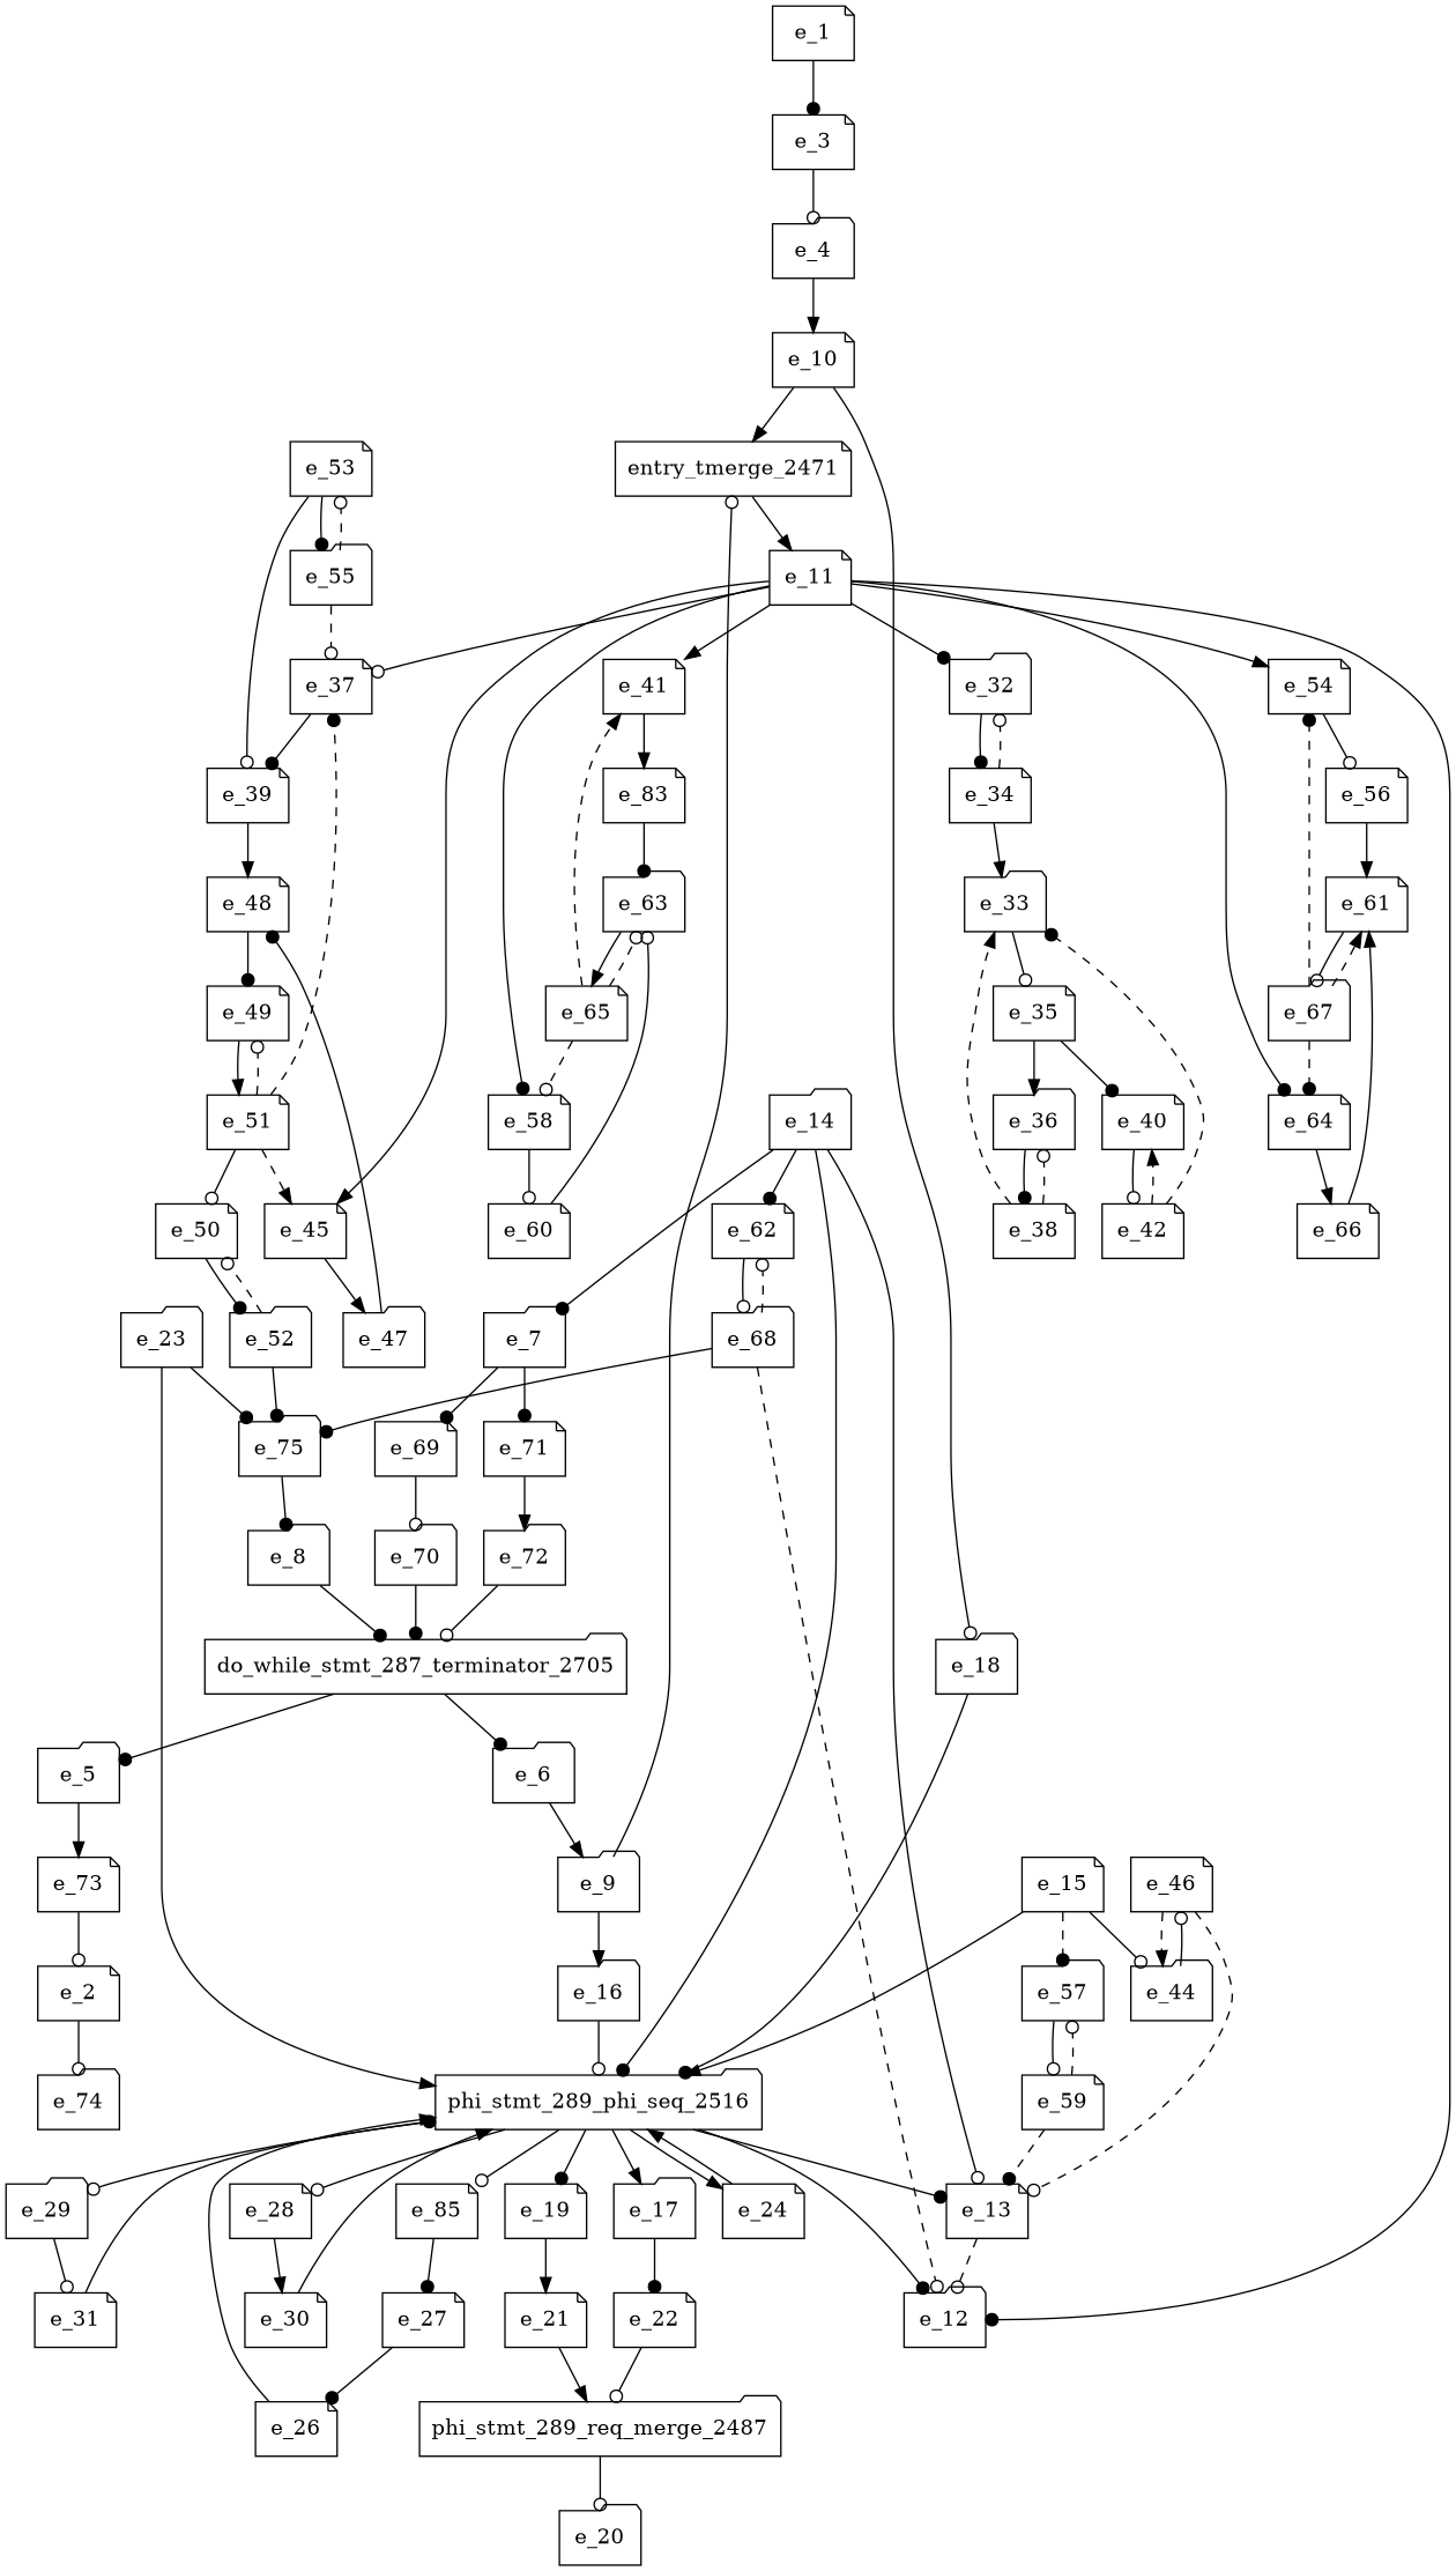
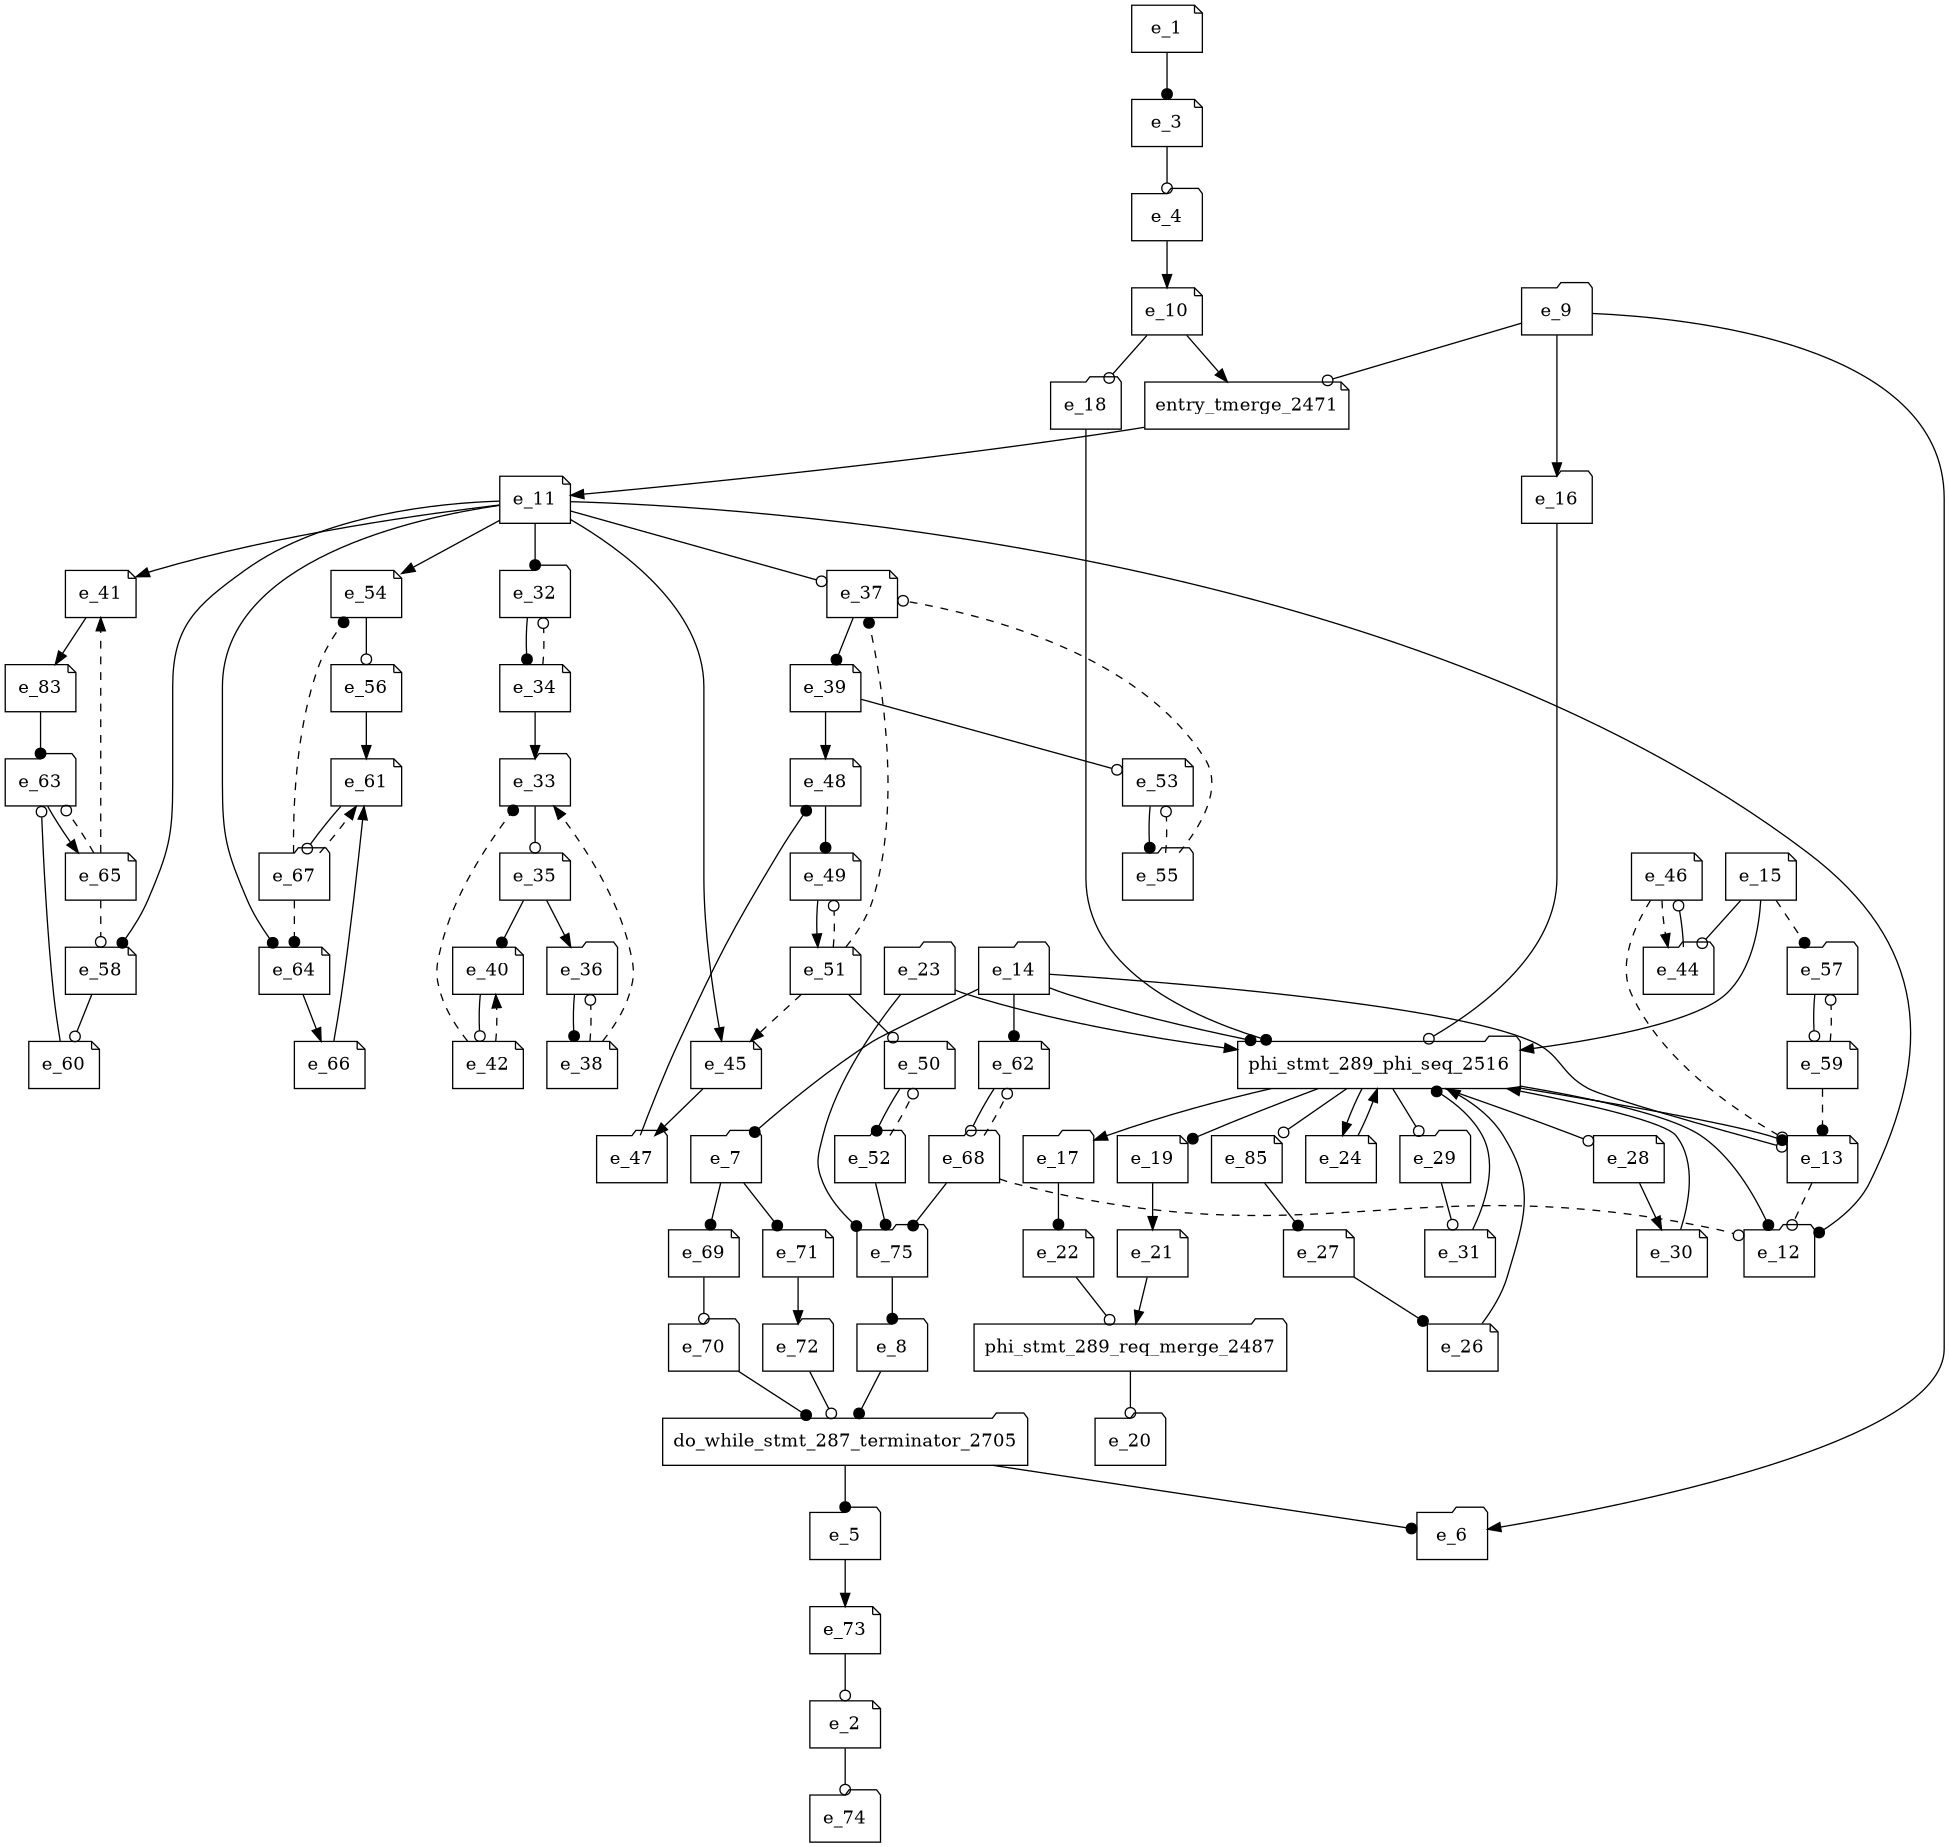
  digraph {
    node [shape=note]
    edge [arrowhead=dot]
    e_1
    e_3
    e_4 [shape=folder]
    e_74 [shape=folder]
    e_2
    e_10
    entry_tmerge_2471
    e_18 [shape=folder]
    e_5 [shape=folder]
    e_73
    e_6 [shape=folder]
    e_9 [shape=folder]
    e_16 [shape=folder]
    e_7 [shape=folder]
    e_69
    e_71
    e_70 [shape=folder]
    e_72 [shape=folder]
    e_8 [shape=folder]
    do_while_stmt_287_terminator_2705 [shape=folder]
    phi_stmt_289_phi_seq_2516 [shape=folder]
    e_11
    e_12 [shape=folder]
    e_32 [shape=folder]
    e_37
    e_41
    e_45
    e_54
    e_58
    e_64
    e_34
    e_39
    n33 [label=e_83]
    e_47 [shape=folder]
    e_56
    e_60
    e_66
    e_13
    e_14 [shape=folder]
    e_62
    e_68 [shape=folder]
    e_17 [shape=folder]
    e_19
    e_24
    n45 [label=e_85]
    e_28
    e_29 [shape=folder]
    e_15
    e_44 [shape=folder]
    e_57 [shape=folder]
    e_46
    e_59
    e_22
    phi_stmt_289_req_merge_2487 [shape=folder]
    e_21
    e_20 [shape=folder]
    e_23 [shape=folder]
    e_75 [shape=folder]
    e_27
    e_26
    e_30
    e_31
    e_33 [shape=folder]
    e_35
    e_36 [shape=folder]
    e_40
    e_38
    e_42
    e_48
    e_53
    e_49
    e_55 [shape=folder]
    e_63 [shape=folder]
    e_65
    e_51
    e_50
    e_52 [shape=folder]
    e_61
    e_67 [shape=folder]
    e_1 -> e_3
    e_3 -> e_4 [arrowhead=odot]
    e_4 -> e_10 [arrowhead=normal]
    e_2 -> e_74 [arrowhead=odot]
    e_10 -> entry_tmerge_2471 [arrowhead=normal]
    e_10 -> e_18 [arrowhead=odot]
    entry_tmerge_2471 -> e_11 [arrowhead=normal]
    e_18 -> phi_stmt_289_phi_seq_2516
    e_5 -> e_73 [arrowhead=normal]
    e_73 -> e_2 [arrowhead=odot]
-   e_6 -> e_9 [arrowhead=normal]
+   e_9 -> e_6 [arrowhead=normal]
    e_9 -> entry_tmerge_2471 [arrowhead=odot]
    e_9 -> e_16 [arrowhead=normal]
    e_16 -> phi_stmt_289_phi_seq_2516 [arrowhead=odot]
    e_7 -> e_69
    e_7 -> e_71
    e_69 -> e_70 [arrowhead=odot]
    e_71 -> e_72 [arrowhead=normal]
    e_70 -> do_while_stmt_287_terminator_2705
    e_72 -> do_while_stmt_287_terminator_2705 [arrowhead=odot]
    e_8 -> do_while_stmt_287_terminator_2705
    do_while_stmt_287_terminator_2705 -> e_5
    do_while_stmt_287_terminator_2705 -> e_6
    phi_stmt_289_phi_seq_2516 -> e_12
    phi_stmt_289_phi_seq_2516 -> e_13
    phi_stmt_289_phi_seq_2516 -> e_17 [arrowhead=normal]
    phi_stmt_289_phi_seq_2516 -> e_19
    phi_stmt_289_phi_seq_2516 -> e_24 [arrowhead=normal]
    phi_stmt_289_phi_seq_2516 -> n45 [arrowhead=odot]
    phi_stmt_289_phi_seq_2516 -> e_28 [arrowhead=odot]
    phi_stmt_289_phi_seq_2516 -> e_29 [arrowhead=odot]
    e_11 -> e_12
    e_11 -> e_32
    e_11 -> e_37 [arrowhead=odot]
    e_11 -> e_41 [arrowhead=normal]
    e_11 -> e_45 [arrowhead=normal]
    e_11 -> e_54 [arrowhead=normal]
    e_11 -> e_58
    e_11 -> e_64
    e_32 -> e_34
    e_37 -> e_39
    e_41 -> n33 [arrowhead=normal]
    e_45 -> e_47 [arrowhead=normal]
    e_54 -> e_56 [arrowhead=odot]
    e_58 -> e_60 [arrowhead=odot]
    e_64 -> e_66 [arrowhead=normal]
    e_34 -> e_32 [arrowhead=odot style=dashed]
    e_34 -> e_33 [arrowhead=normal]
    e_39 -> e_48 [arrowhead=normal]
-   e_53 -> e_39 [arrowhead=odot]
+   e_39 -> e_53 [arrowhead=odot]
    n33 -> e_63
    e_47 -> e_48
    e_56 -> e_61 [arrowhead=normal]
    e_60 -> e_63 [arrowhead=odot]
    e_66 -> e_61 [arrowhead=normal]
    e_13 -> e_12 [arrowhead=odot style=dashed]
    e_14 -> e_7
    e_14 -> phi_stmt_289_phi_seq_2516
    e_14 -> e_13 [arrowhead=odot]
    e_14 -> e_62
    e_62 -> e_68 [arrowhead=odot]
    e_68 -> e_12 [arrowhead=odot style=dashed]
    e_68 -> e_62 [arrowhead=odot style=dashed]
    e_68 -> e_75
    e_17 -> e_22
    e_19 -> e_21 [arrowhead=normal]
    e_24 -> phi_stmt_289_phi_seq_2516 [arrowhead=normal]
    n45 -> e_27
    e_28 -> e_30 [arrowhead=normal]
    e_29 -> e_31 [arrowhead=odot]
    e_15 -> phi_stmt_289_phi_seq_2516 [arrowhead=normal]
    e_15 -> e_44 [arrowhead=odot]
    e_15 -> e_57 [style=dashed]
    e_44 -> e_46 [arrowhead=odot]
    e_57 -> e_59 [arrowhead=odot]
    e_46 -> e_13 [arrowhead=odot style=dashed]
    e_46 -> e_44 [arrowhead=normal style=dashed]
    e_59 -> e_13 [style=dashed]
    e_59 -> e_57 [arrowhead=odot style=dashed]
    e_22 -> phi_stmt_289_req_merge_2487 [arrowhead=odot]
    phi_stmt_289_req_merge_2487 -> e_20 [arrowhead=odot]
    e_21 -> phi_stmt_289_req_merge_2487 [arrowhead=normal]
    e_23 -> phi_stmt_289_phi_seq_2516 [arrowhead=normal]
    e_23 -> e_75
    e_75 -> e_8
    e_27 -> e_26
    e_26 -> phi_stmt_289_phi_seq_2516 [arrowhead=normal]
    e_30 -> phi_stmt_289_phi_seq_2516 [arrowhead=normal]
    e_31 -> phi_stmt_289_phi_seq_2516
    e_33 -> e_35 [arrowhead=odot]
    e_35 -> e_36 [arrowhead=normal]
    e_35 -> e_40
    e_36 -> e_38
    e_40 -> e_42 [arrowhead=odot]
    e_38 -> e_33 [arrowhead=normal style=dashed]
    e_38 -> e_36 [arrowhead=odot style=dashed]
    e_42 -> e_33 [style=dashed]
    e_42 -> e_40 [arrowhead=normal style=dashed]
    e_48 -> e_49
    e_53 -> e_55
    e_49 -> e_51 [arrowhead=normal]
    e_55 -> e_37 [arrowhead=odot style=dashed]
    e_55 -> e_53 [arrowhead=odot style=dashed]
    e_63 -> e_65 [arrowhead=normal]
    e_65 -> e_41 [arrowhead=normal style=dashed]
    e_65 -> e_58 [arrowhead=odot style=dashed]
    e_65 -> e_63 [arrowhead=odot style=dashed]
    e_51 -> e_37 [style=dashed]
    e_51 -> e_45 [arrowhead=normal style=dashed]
    e_51 -> e_49 [arrowhead=odot style=dashed]
    e_51 -> e_50 [arrowhead=odot]
    e_50 -> e_52
    e_52 -> e_75
    e_52 -> e_50 [arrowhead=odot style=dashed]
    e_61 -> e_67 [arrowhead=odot]
    e_67 -> e_54 [style=dashed]
    e_67 -> e_64 [style=dashed]
    e_67 -> e_61 [arrowhead=normal style=dashed]
  }
